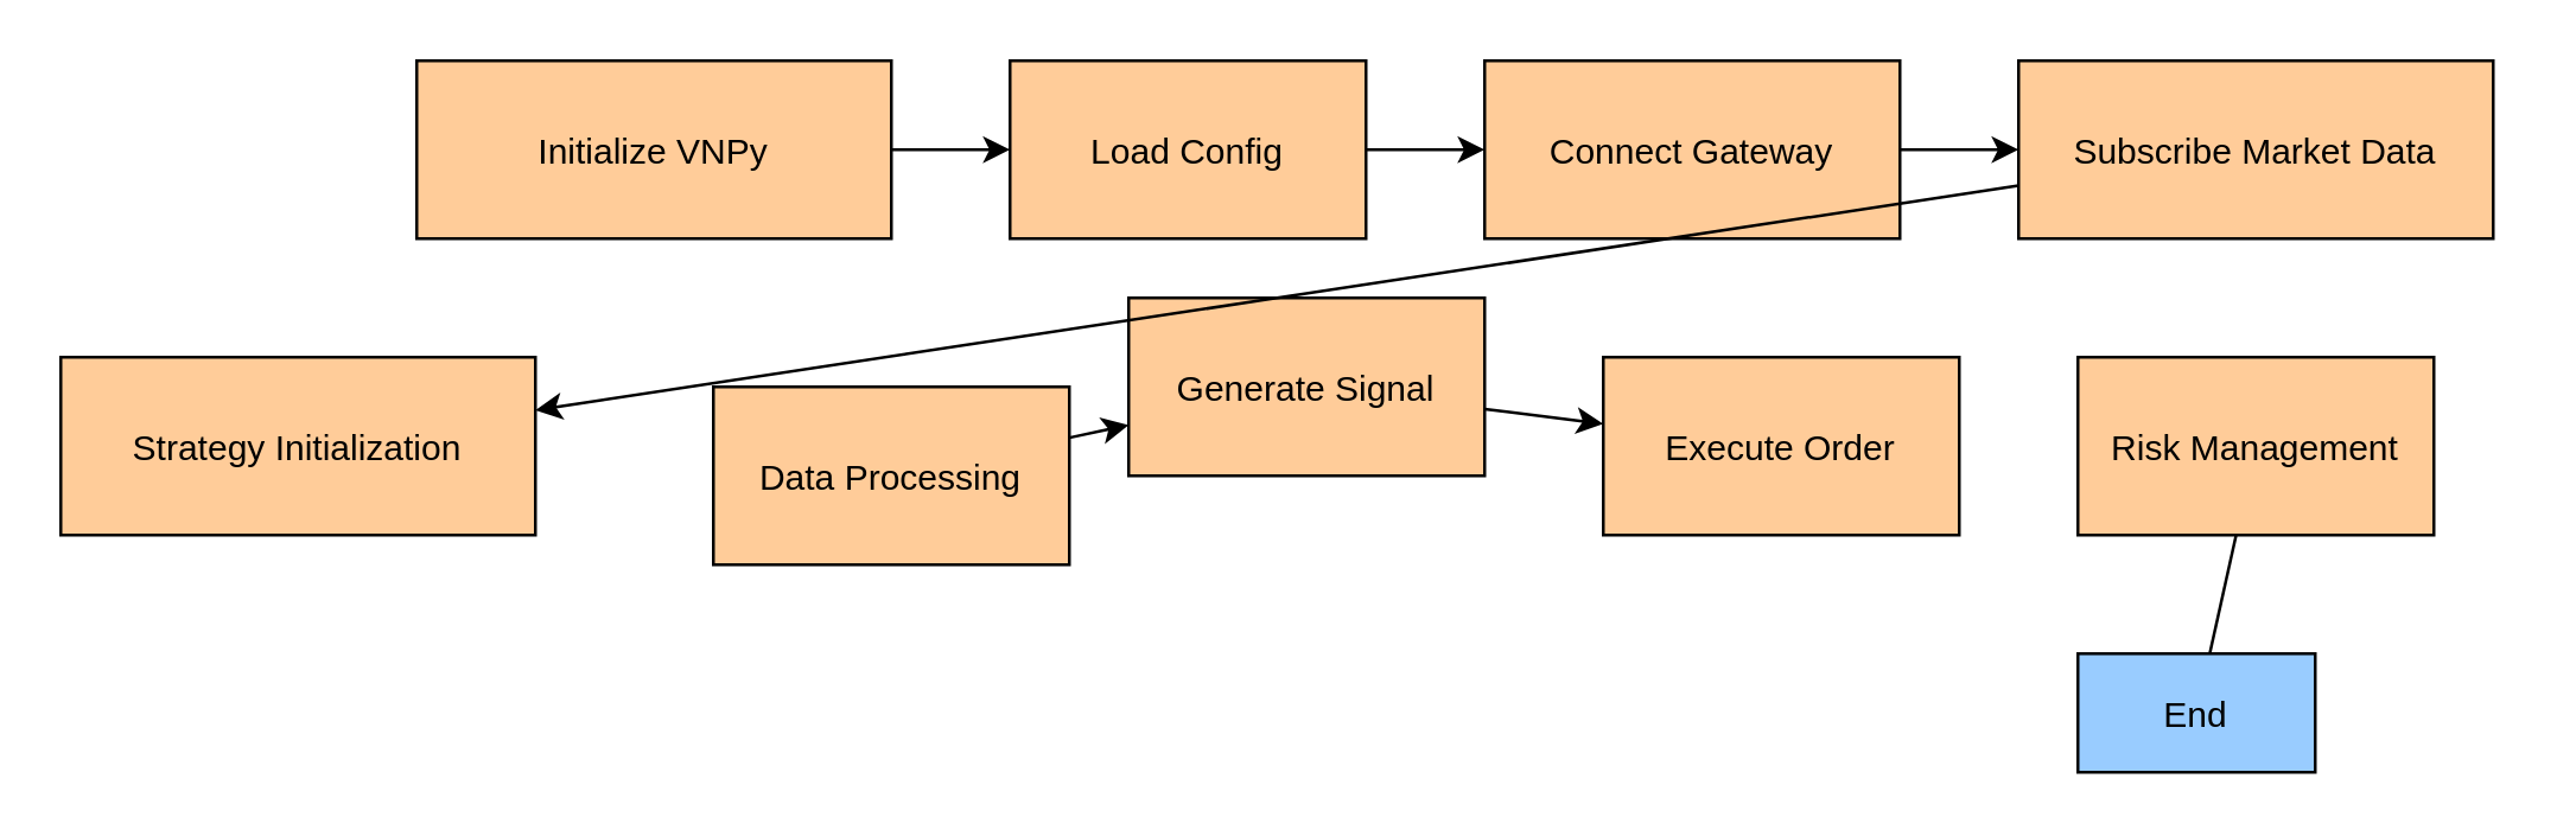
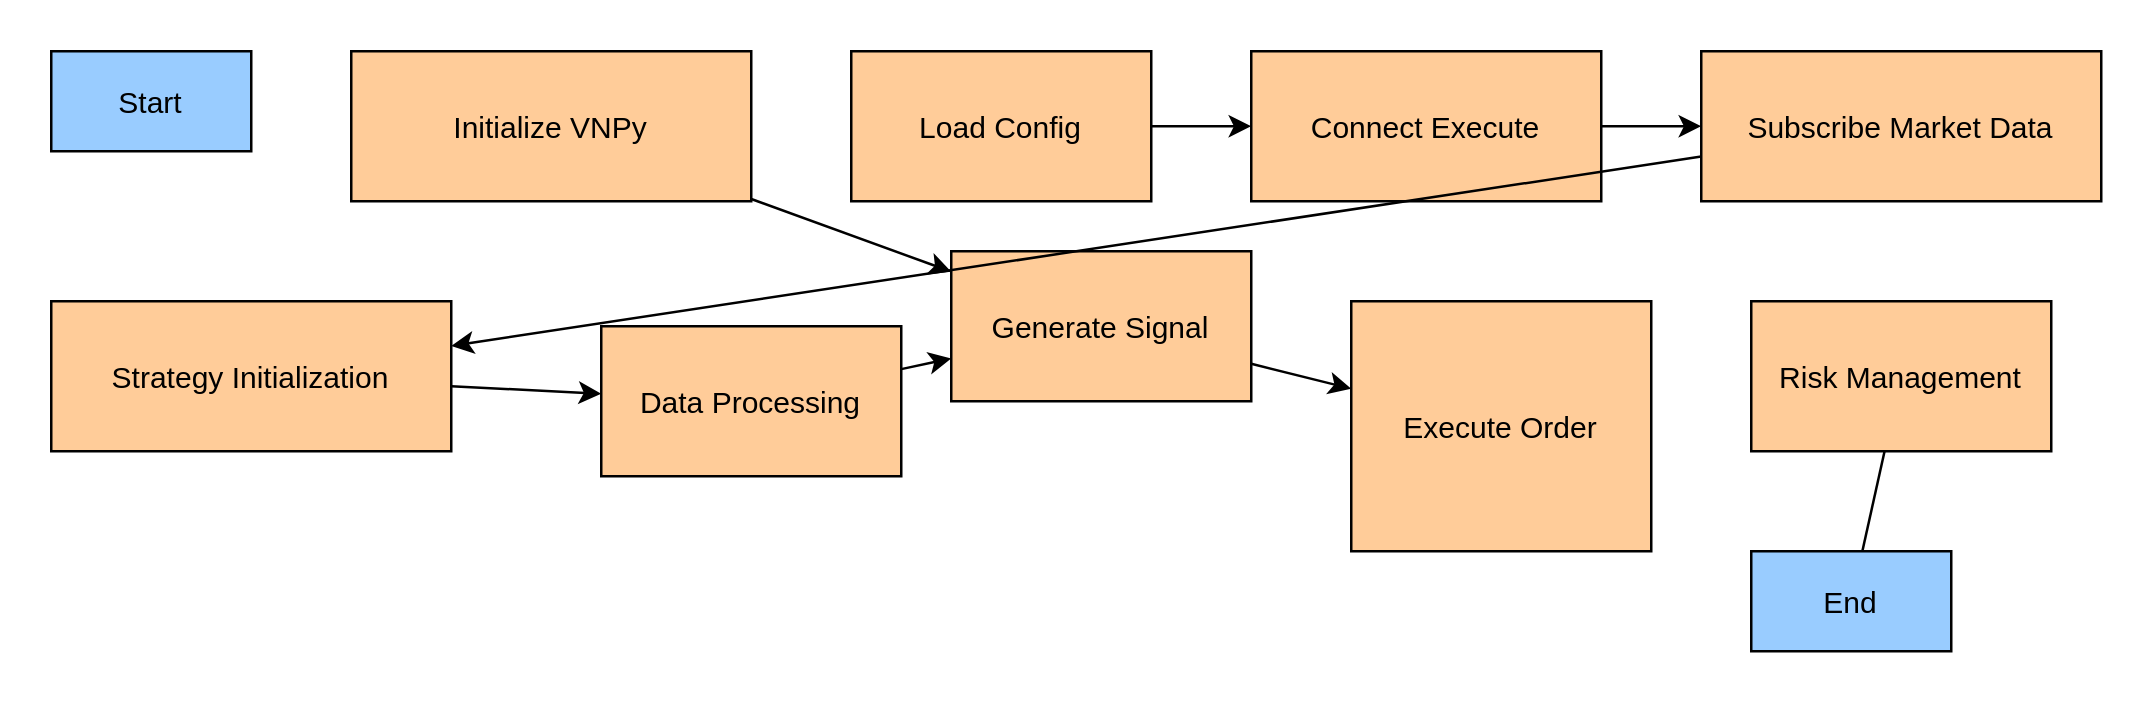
  <mxCell id="0" />
  <mxCell id="1" parent="0" />
+ <mxCell id="2" value="Start" style="start;fillColor=#99ccff;" vertex="1" parent="1"><mxGeometry x="20" y="20" width="80" height="40" as="geometry" /></mxCell>
  <mxCell id="3" value="Initialize VNPy" style="process;fillColor=#ffcc99;" vertex="1" parent="1"><mxGeometry x="140" y="20" width="160" height="60" as="geometry" /></mxCell>
  <mxCell id="4" value="Load Config" style="process;fillColor=#ffcc99;" vertex="1" parent="1"><mxGeometry x="340" y="20" width="120" height="60" as="geometry" /></mxCell>
- <mxCell id="5" value="Connect Gateway" style="process;fillColor=#ffcc99;" vertex="1" parent="1"><mxGeometry x="500" y="20" width="140" height="60" as="geometry" /></mxCell>
+ <mxCell id="5" value="Connect Execute" style="process;fillColor=#ffcc99;" vertex="1" parent="1"><mxGeometry x="500" y="20" width="140" height="60" as="geometry" /></mxCell>
  <mxCell id="6" value="Subscribe Market Data" style="process;fillColor=#ffcc99;" vertex="1" parent="1"><mxGeometry x="680" y="20" width="160" height="60" as="geometry" /></mxCell>
  <mxCell id="7" value="Strategy Initialization" style="process;fillColor=#ffcc99;" vertex="1" parent="1"><mxGeometry x="20" y="120" width="160" height="60" as="geometry" /></mxCell>
  <mxCell id="8" value="Data Processing" style="process;fillColor=#ffcc99;" vertex="1" parent="1"><mxGeometry x="240" y="130" width="120" height="60" as="geometry" /></mxCell>
  <mxCell id="9" value="Generate Signal" style="process;fillColor=#ffcc99;" vertex="1" parent="1"><mxGeometry x="380" y="100" width="120" height="60" as="geometry" /></mxCell>
- <mxCell id="10" value="Execute Order" style="process;fillColor=#ffcc99;" vertex="1" parent="1"><mxGeometry x="540" y="120" width="120" height="60" as="geometry" /></mxCell>
+ <mxCell id="10" value="Execute Order" style="process;fillColor=#ffcc99;" vertex="1" parent="1"><mxGeometry x="540" y="120" width="120" height="100" as="geometry" /></mxCell>
  <mxCell id="11" value="Risk Management" style="process;fillColor=#ffcc99;" vertex="1" parent="1"><mxGeometry x="700" y="120" width="120" height="60" as="geometry" /></mxCell>
  <mxCell id="12" value="End" style="end;fillColor=#99ccff;" vertex="1" parent="1"><mxGeometry x="700" y="220" width="80" height="40" as="geometry" /></mxCell>
- <mxCell id="13" value="" style="endArrow=classic;html=1;" edge="1" parent="1" source="3" target="4"><mxGeometry width="50" height="50" relative="1" as="geometry" /></mxCell>
+ <mxCell id="13" value="" style="endArrow=classic;html=1;" edge="1" parent="1" source="3" target="9"><mxGeometry width="50" height="50" relative="1" as="geometry" /></mxCell>
  <mxCell id="14" value="" style="endArrow=classic;html=1;" edge="1" parent="1" source="4" target="5"><mxGeometry width="50" height="50" relative="1" as="geometry" /></mxCell>
  <mxCell id="15" value="" style="endArrow=classic;html=1;" edge="1" parent="1" source="5" target="6"><mxGeometry width="50" height="50" relative="1" as="geometry" /></mxCell>
  <mxCell id="16" value="" style="endArrow=classic;html=1;" edge="1" parent="1" source="6" target="7"><mxGeometry width="50" height="50" relative="1" as="geometry" /></mxCell>
+ <mxCell id="17" value="" style="endArrow=classic;html=1;" edge="1" parent="1" source="7" target="8"><mxGeometry width="50" height="50" relative="1" as="geometry" /></mxCell>
  <mxCell id="18" value="" style="endArrow=classic;html=1;" edge="1" parent="1" source="8" target="9"><mxGeometry width="50" height="50" relative="1" as="geometry" /></mxCell>
  <mxCell id="19" value="" style="endArrow=classic;html=1;" edge="1" parent="1" source="9" target="10"><mxGeometry width="50" height="50" relative="1" as="geometry" /></mxCell>
  <mxCell id="20" value="" style="endArrow=none;html=1;" edge="1" parent="1" source="11" target="12"><mxGeometry width="50" height="50" relative="1" as="geometry" /></mxCell>
